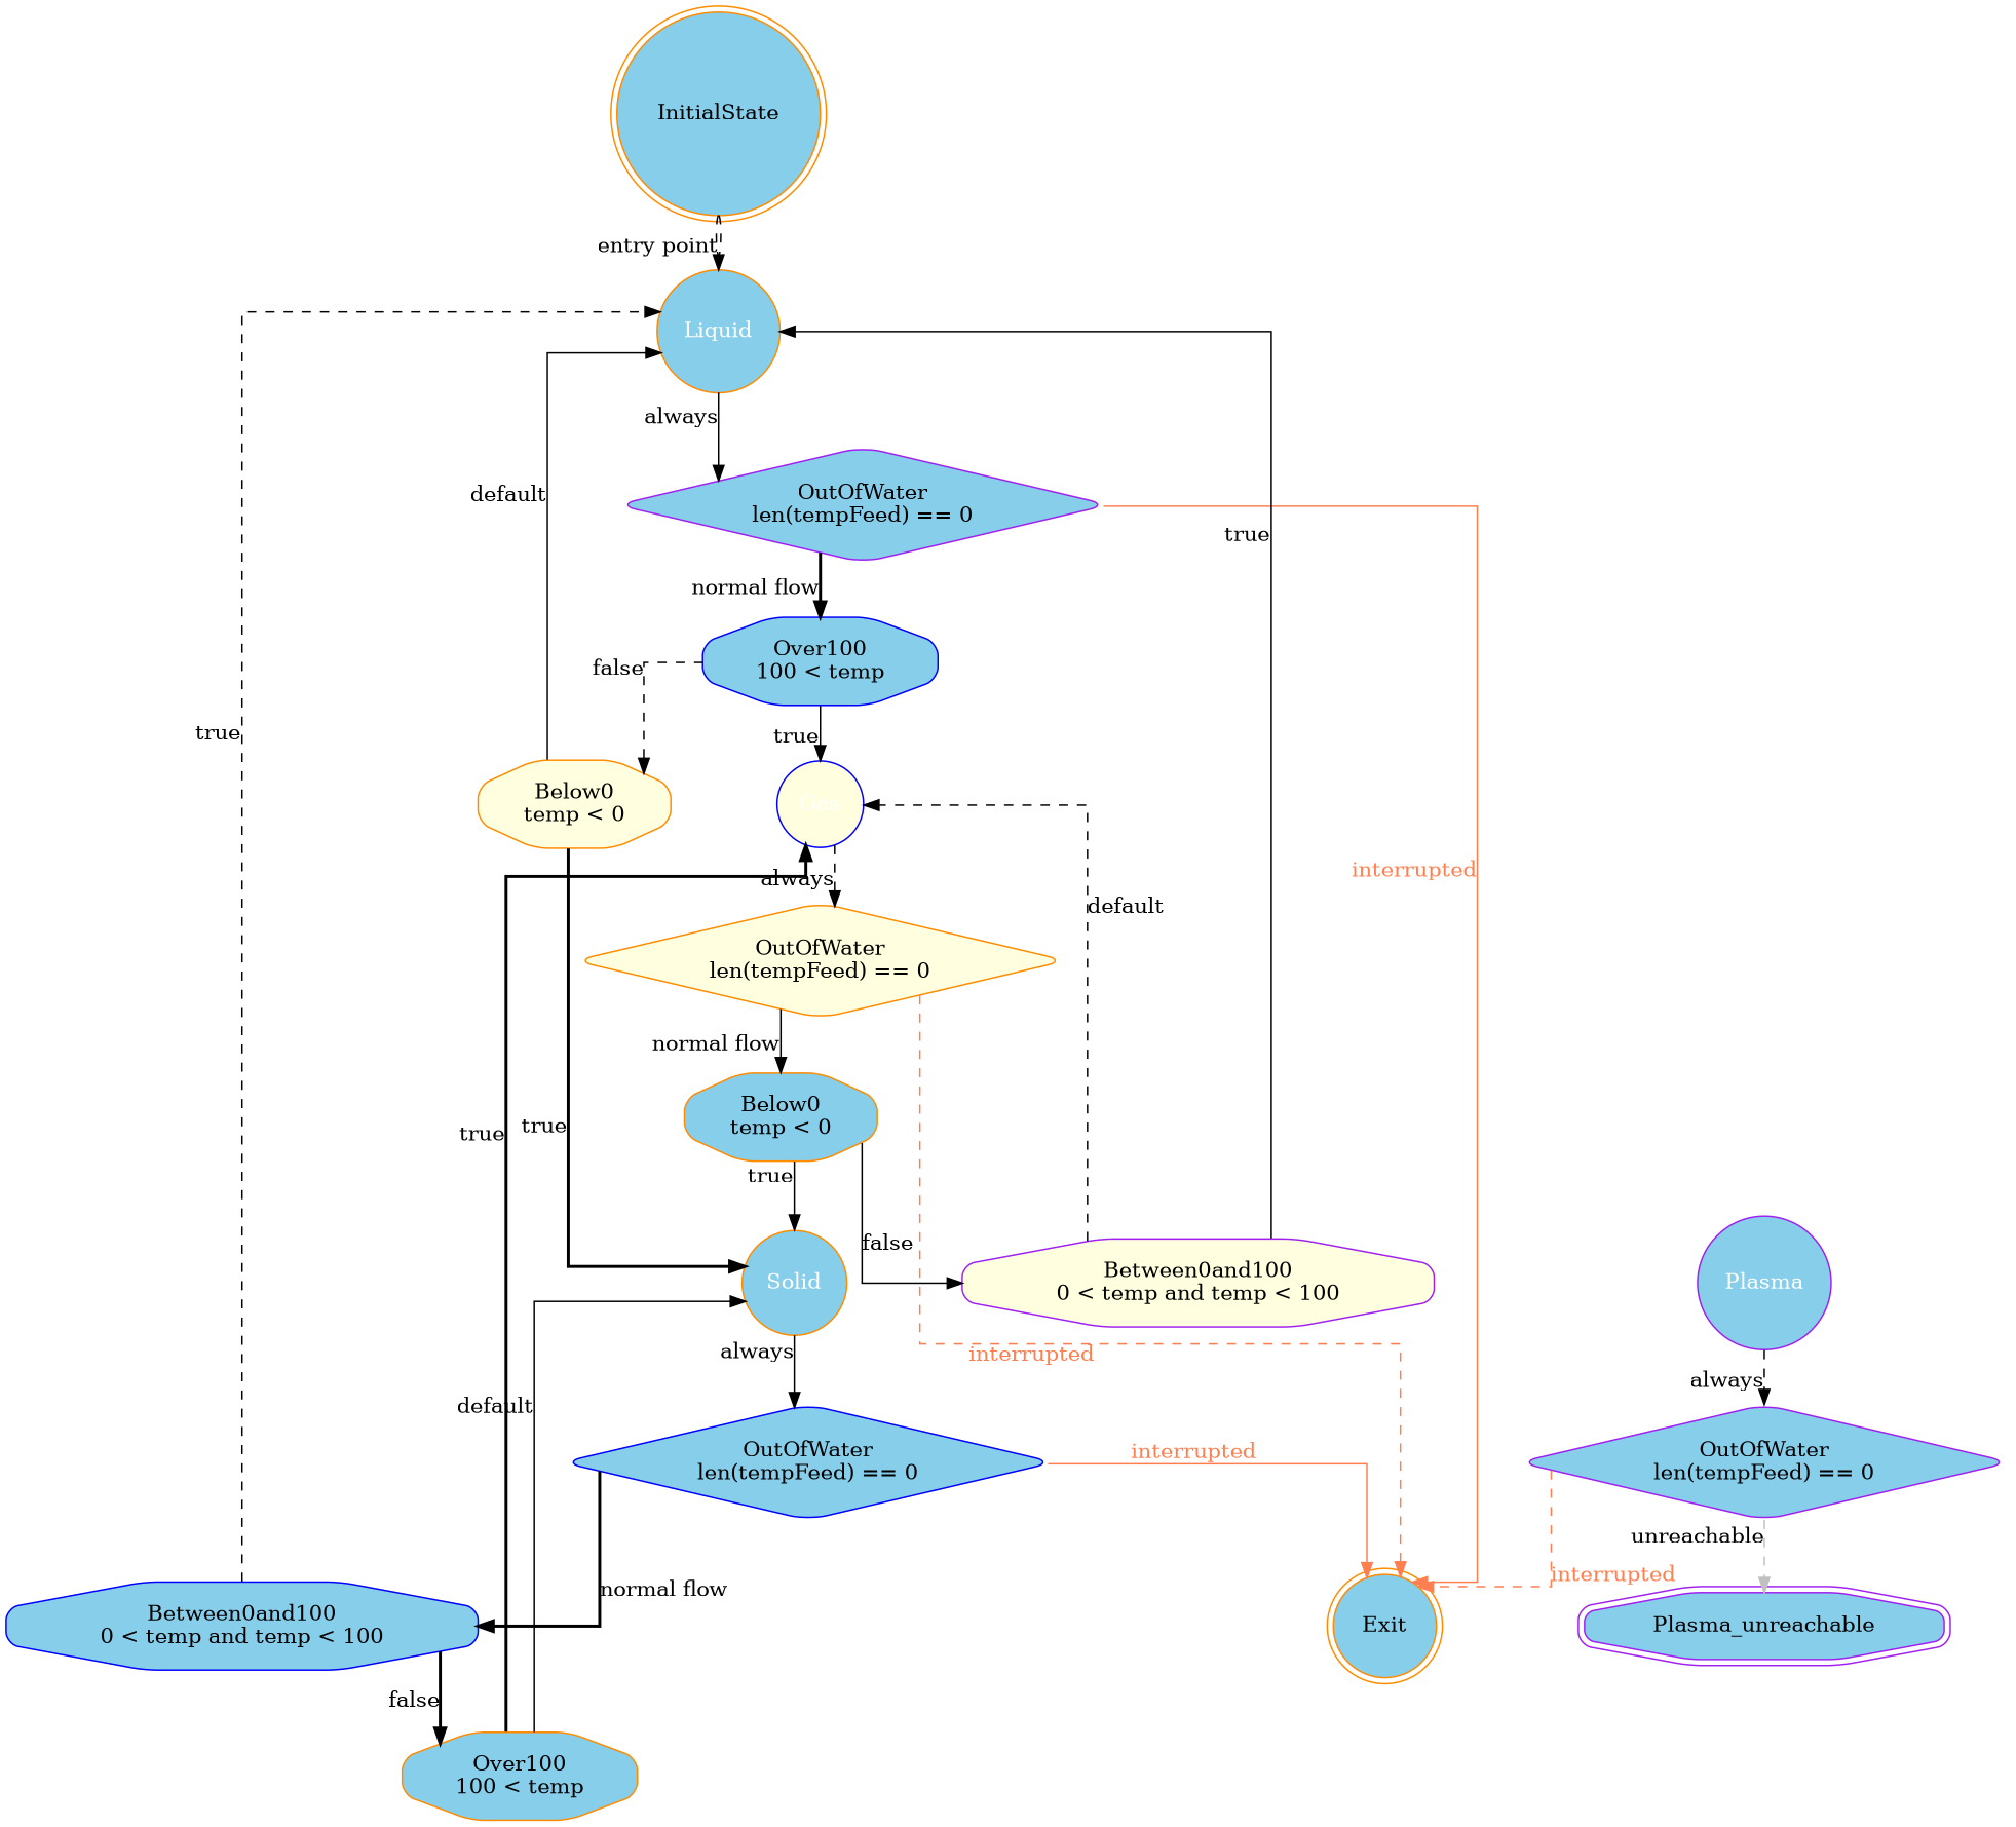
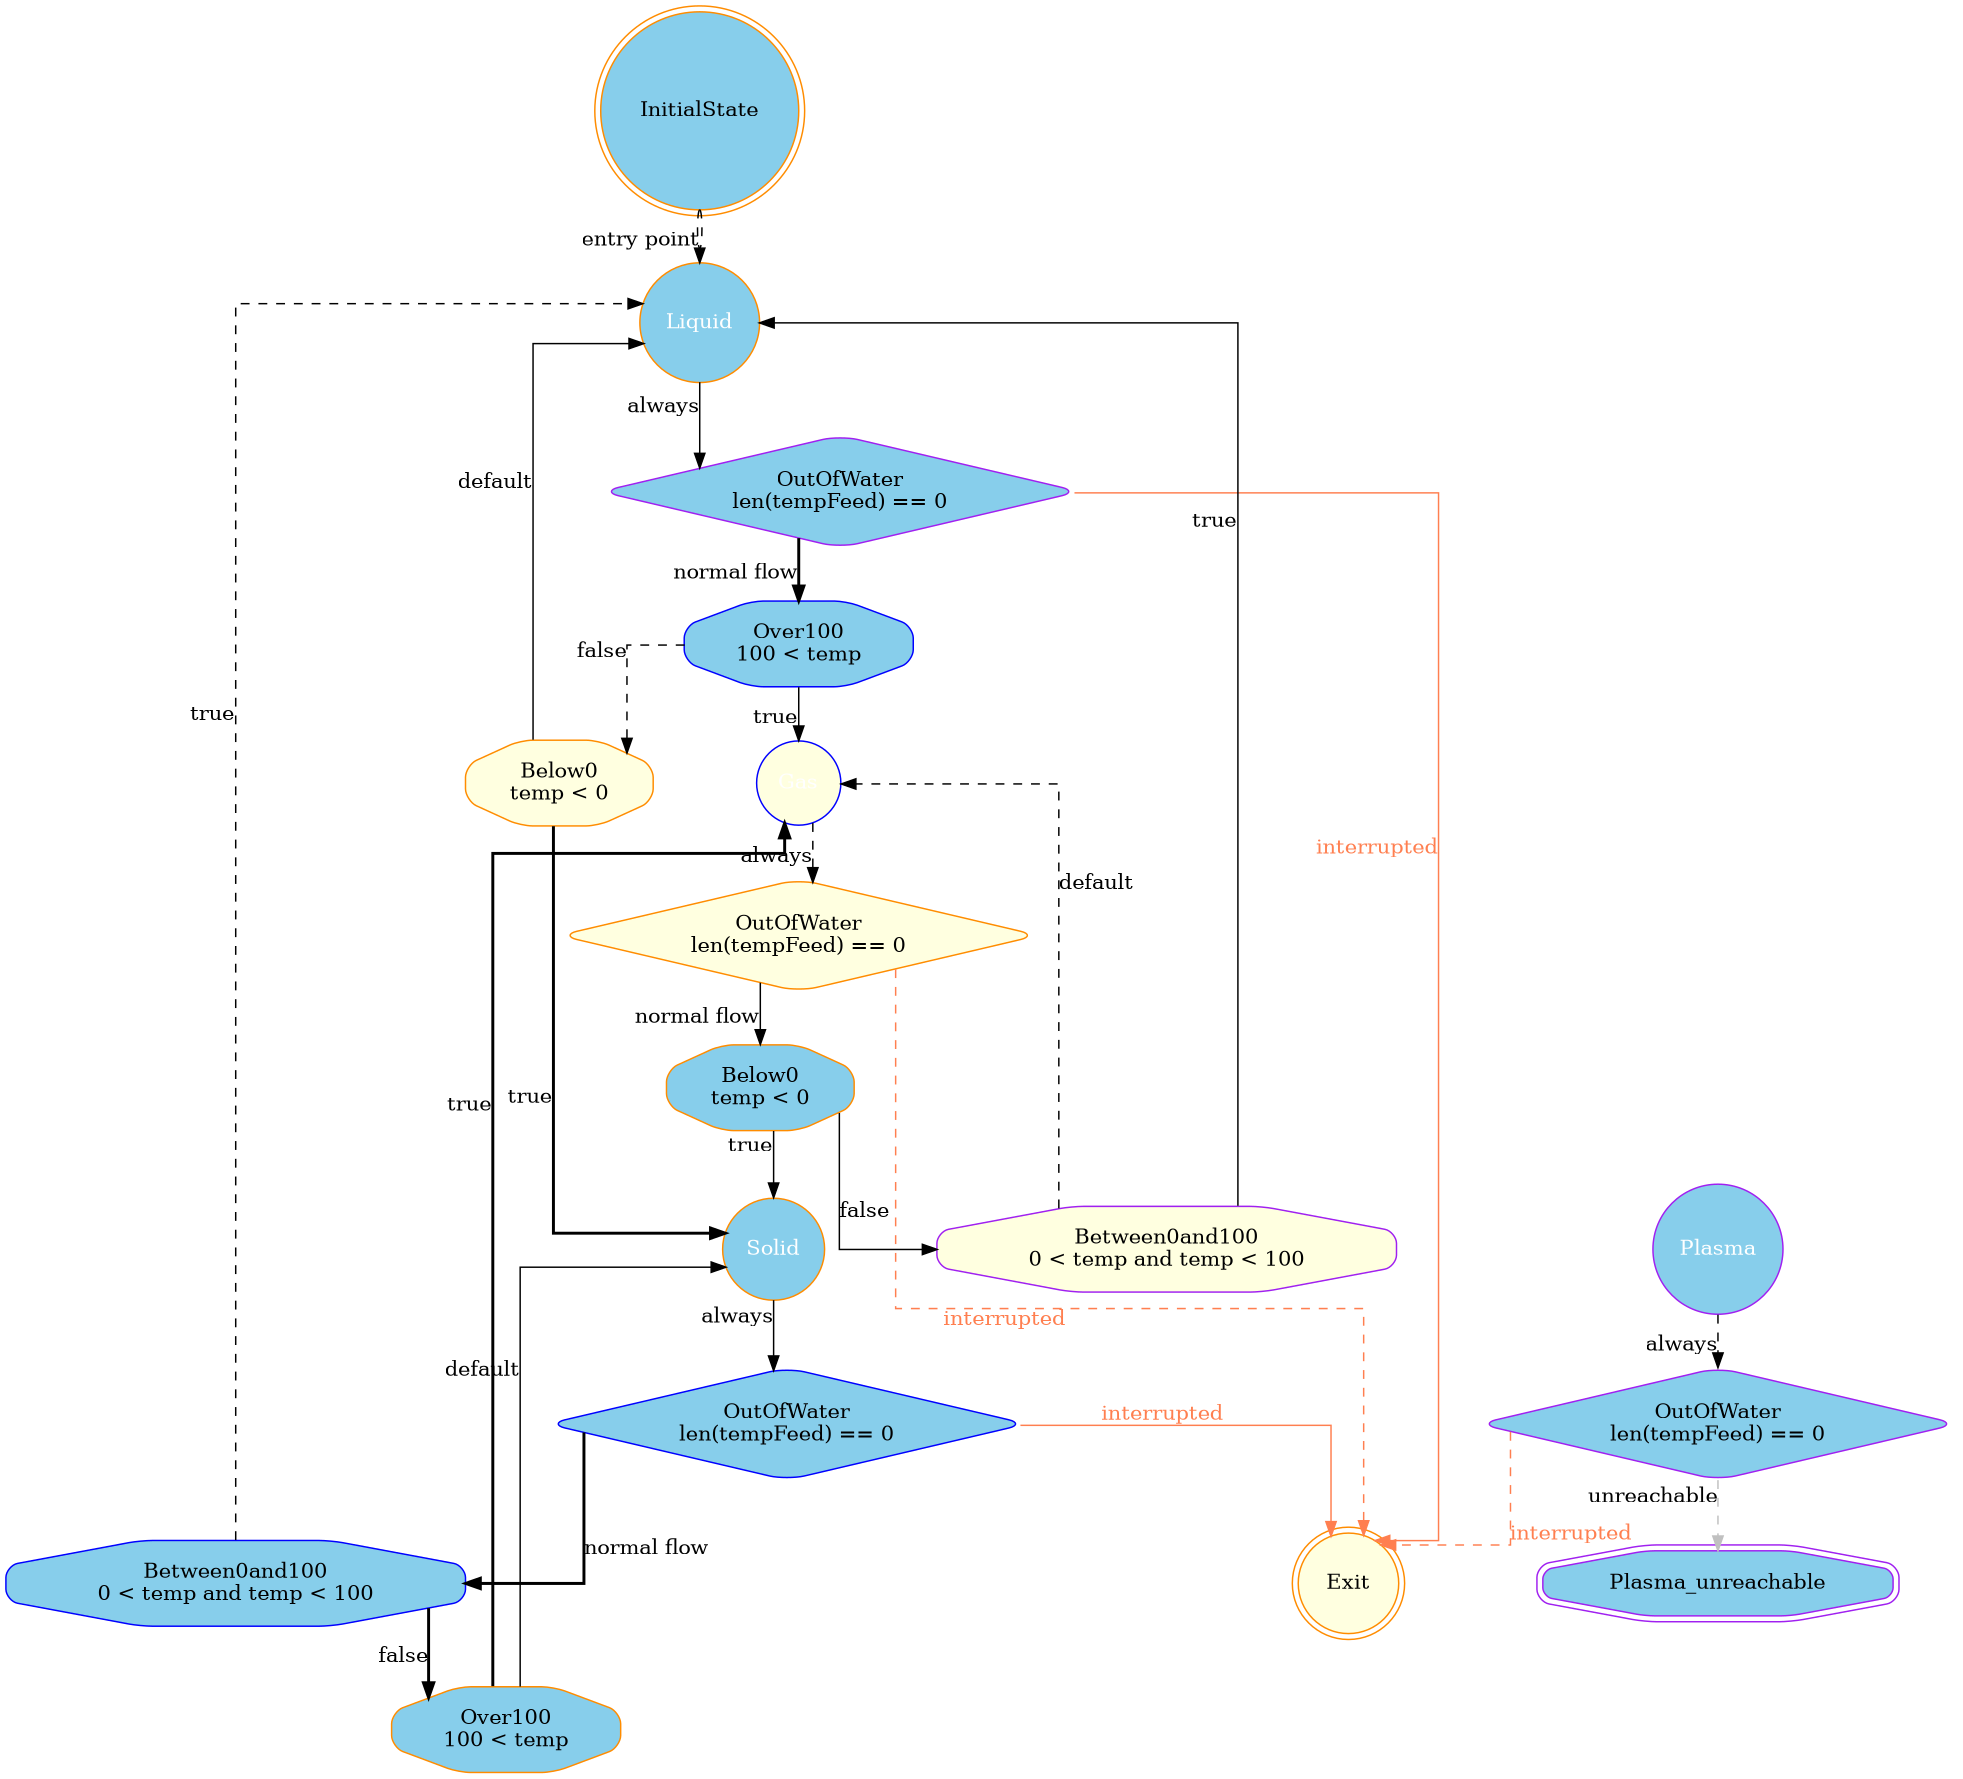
  digraph {
    splines=ortho
    node [shape=octagon style="rounded,filled" fillcolor=skyblue color=darkorange fontcolor=black]
    edge [xlabel=true style=solid]
    InitialState [shape=doublecircle style=filled fontcolor=""]
    Liquid [fontcolor=white shape=circle style=filled]
-   Exit [shape=doublecircle style=filled fontcolor=""]
+   Exit [shape=doublecircle style=filled fillcolor=lightyellow fontcolor=""]
    Plasma [fontcolor=white shape=circle style=filled color=purple]
    n5 [label="OutOfWater\nlen(tempFeed) == 0" shape=diamond color=purple]
    Gas [fillcolor=lightyellow fontcolor=white shape=circle style=filled color=blue]
    n7 [fillcolor=lightyellow label="OutOfWater\nlen(tempFeed) == 0" shape=diamond]
    Solid [fontcolor=white shape=circle style=filled]
    n9 [label="OutOfWater\nlen(tempFeed) == 0" shape=diamond color=blue]
    n10 [label="OutOfWater\nlen(tempFeed) == 0" shape=diamond color=purple]
    n11 [label="Below0\ntemp < 0"]
    n12 [fillcolor=lightyellow label="Between0and100\n0 < temp and temp < 100" color=purple]
    n13 [label="Between0and100\n0 < temp and temp < 100" color=blue]
    n14 [label="Over100\n100 < temp"]
    n15 [label="Over100\n100 < temp" color=blue]
    n16 [fillcolor=lightyellow label="Below0\ntemp < 0"]
    Plasma_unreachable [shape=doubleoctagon color=purple]
    InitialState -> Liquid [color="black:invis:black" xlabel="entry point" style=dashed]
    Liquid -> n10 [xlabel=always]
    Plasma -> n5 [style=dashed xlabel=always]
    n5 -> Exit [color=coral fontcolor=coral xlabel=interrupted style=dashed]
    n5 -> Plasma_unreachable [color=grey style=dashed xlabel=unreachable]
    Gas -> n7 [style=dashed xlabel=always]
    n7 -> Exit [color=coral fontcolor=coral xlabel=interrupted style=dashed]
    n7 -> n11 [xlabel="normal flow"]
    Solid -> n9 [xlabel=always]
    n9 -> Exit [color=coral fontcolor=coral xlabel=interrupted]
    n9 -> n13 [xlabel="normal flow" style=bold]
    n10 -> Exit [color=coral fontcolor=coral xlabel=interrupted]
    n10 -> n15 [xlabel="normal flow" style=bold]
    n11 -> Solid
    n11 -> n12 [xlabel=false]
    n12 -> Liquid
    n12 -> Gas [xlabel=default style=dashed]
    n13 -> Liquid [style=dashed]
    n13 -> n14 [style=bold xlabel=false]
    n14 -> Gas [style=bold]
    n14 -> Solid [xlabel=default]
    n15 -> Gas
    n15 -> n16 [style=dashed xlabel=false]
    n16 -> Liquid [xlabel=default]
    n16 -> Solid [style=bold]
  }
